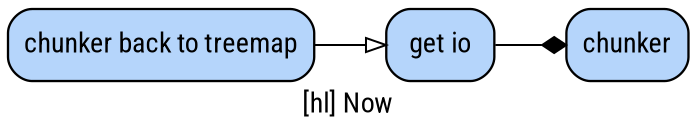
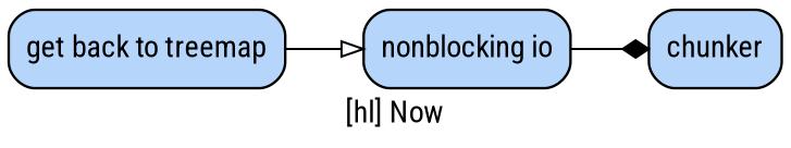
  digraph {
    fontname="Roboto Condensed"
    label="[hl] Now"
    rankdir=LR
    node [fillcolor="#b5d5fb" fontname="Roboto Condensed" penwidth=1.1566 shape=Mrecord style=filled]
    edge [fontname="Roboto Condensed"]
    n1 [label=chunker]
-   n2 [label="chunker back to treemap"]
-   n3 [label="get io"]
+   n2 [label="get back to treemap"]
+   n3 [label="nonblocking io"]
    n2 -> n3 [arrowhead=onormal]
    n3 -> n1 [arrowhead=diamond]
  }
